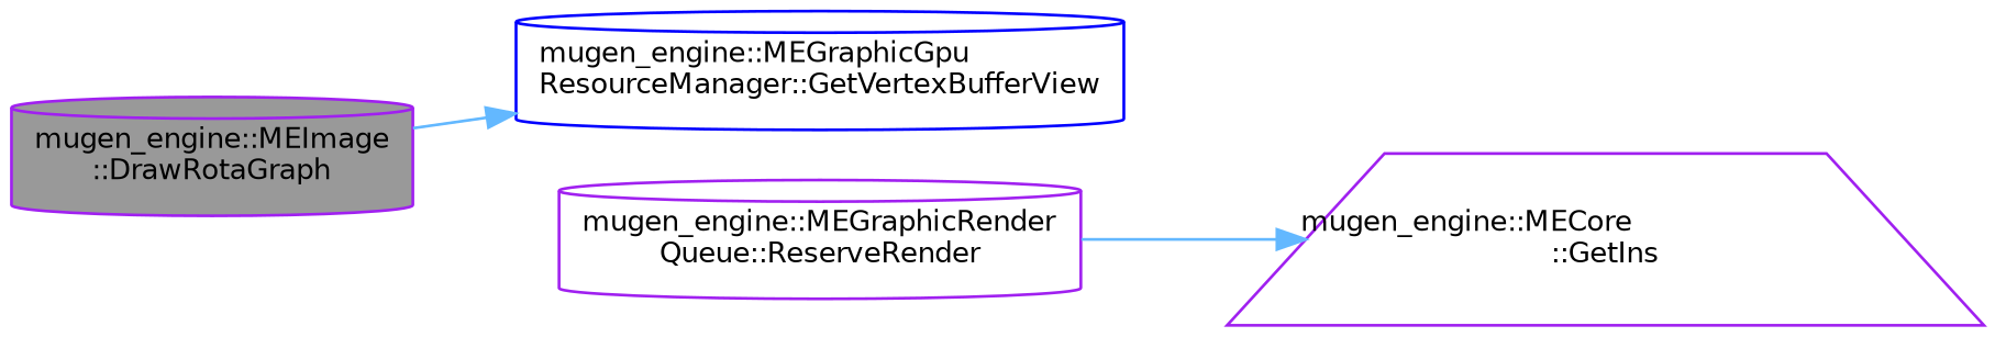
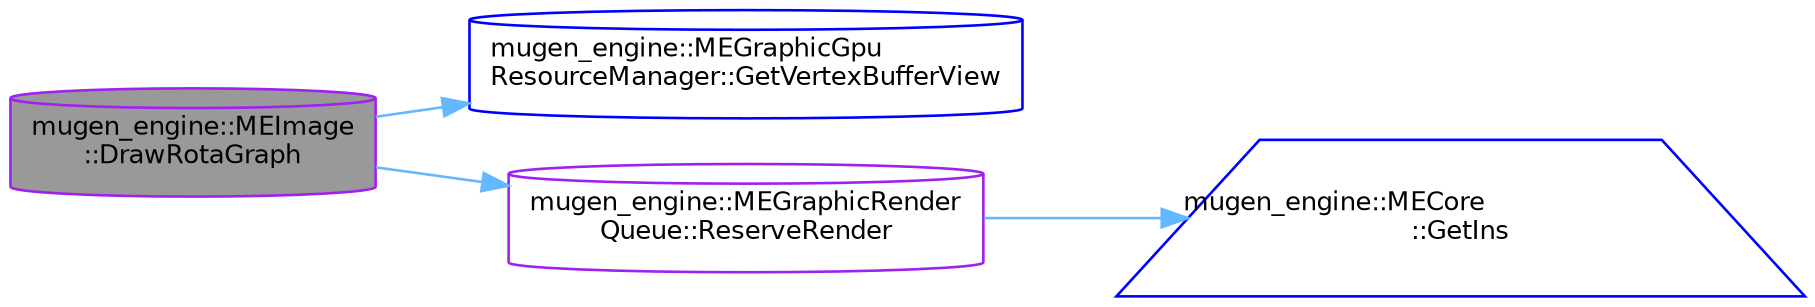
  digraph {
    rankdir=LR
    node [color=purple fillcolor=white fontname=Helvetica fontsize=10 shape=cylinder style=filled]
    edge [color=steelblue1 fontname=Helvetica fontsize=10 labelfontname=Helvetica labelfontsize=10 style=solid]
    n1 [fillcolor=grey60 fontcolor=black height=0.2 label="mugen_engine::MEImage\l::DrawRotaGraph" width=0.4]
    n2 [color=blue height=0.2 label="mugen_engine::MEGraphicGpu\lResourceManager::GetVertexBufferView" width=0.4]
    n3 [height=0.2 label="mugen_engine::MEGraphicRender\lQueue::ReserveRender" width=0.4]
-   n4 [height=0.2 label="mugen_engine::MECore\l::GetIns" shape=trapezium width=0.4]
+   n4 [color=blue height=0.2 label="mugen_engine::MECore\l::GetIns" shape=trapezium width=0.4]
    n1 -> n2
+   n1 -> n3
    n3 -> n4
  }
